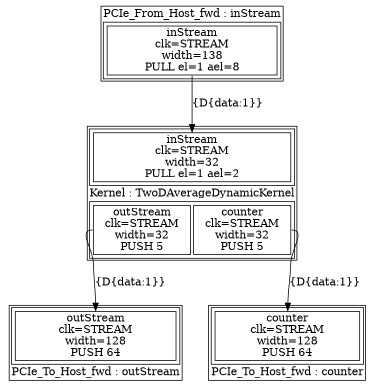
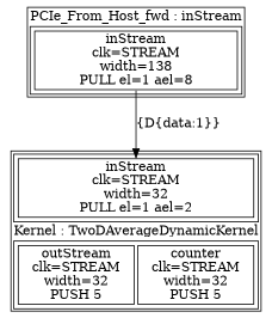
  digraph {
    node [shape=plaintext]
    n1 [label=<<TABLE  BORDER="1" CELLPADDING="1" CELLSPACING="1"><TR><TD BGCOLOR="white" BORDER="0" PORT="inputs" ROWSPAN="1" COLSPAN="1"><TABLE  BORDER="1" CELLPADDING="1" CELLSPACING="4"><TR><TD BGCOLOR="white" BORDER="1" PORT="inStream" ROWSPAN="1" COLSPAN="1">inStream<BR/>clk=STREAM<BR/>width=32<BR/>PULL el=1 ael=2</TD></TR></TABLE></TD></TR><TR><TD BGCOLOR="white" BORDER="0" PORT="node_info" ROWSPAN="1" COLSPAN="1">Kernel : TwoDAverageDynamicKernel</TD></TR><TR><TD BGCOLOR="white" BORDER="0" PORT="outputs" ROWSPAN="1" COLSPAN="1"><TABLE  BORDER="1" CELLPADDING="1" CELLSPACING="4"><TR><TD BGCOLOR="white" BORDER="1" PORT="outStream" ROWSPAN="1" COLSPAN="1">outStream<BR/>clk=STREAM<BR/>width=32<BR/>PUSH 5</TD><TD BGCOLOR="white" BORDER="1" PORT="counter" ROWSPAN="1" COLSPAN="1">counter<BR/>clk=STREAM<BR/>width=32<BR/>PUSH 5</TD></TR></TABLE></TD></TR></TABLE>>]
-   n2 [label=<<TABLE  BORDER="1" CELLPADDING="1" CELLSPACING="1"><TR><TD BGCOLOR="white" BORDER="0" PORT="inputs" ROWSPAN="1" COLSPAN="1"><TABLE  BORDER="1" CELLPADDING="1" CELLSPACING="4"><TR><TD BGCOLOR="white" BORDER="1" PORT="outStream" ROWSPAN="1" COLSPAN="1">outStream<BR/>clk=STREAM<BR/>width=128<BR/>PUSH 64</TD></TR></TABLE></TD></TR><TR><TD BGCOLOR="white" BORDER="0" PORT="node_info" ROWSPAN="1" COLSPAN="1">PCIe_To_Host_fwd : outStream</TD></TR></TABLE>>]
-   n3 [label=<<TABLE  BORDER="1" CELLPADDING="1" CELLSPACING="1"><TR><TD BGCOLOR="white" BORDER="0" PORT="inputs" ROWSPAN="1" COLSPAN="1"><TABLE  BORDER="1" CELLPADDING="1" CELLSPACING="4"><TR><TD BGCOLOR="white" BORDER="1" PORT="counter" ROWSPAN="1" COLSPAN="1">counter<BR/>clk=STREAM<BR/>width=128<BR/>PUSH 64</TD></TR></TABLE></TD></TR><TR><TD BGCOLOR="white" BORDER="0" PORT="node_info" ROWSPAN="1" COLSPAN="1">PCIe_To_Host_fwd : counter</TD></TR></TABLE>>]
    n4 [label=<<TABLE  BORDER="1" CELLPADDING="1" CELLSPACING="1"><TR><TD BGCOLOR="white" BORDER="0" PORT="node_info" ROWSPAN="1" COLSPAN="1">PCIe_From_Host_fwd : inStream</TD></TR><TR><TD BGCOLOR="white" BORDER="0" PORT="outputs" ROWSPAN="1" COLSPAN="1"><TABLE  BORDER="1" CELLPADDING="1" CELLSPACING="4"><TR><TD BGCOLOR="white" BORDER="1" PORT="inStream" ROWSPAN="1" COLSPAN="1">inStream<BR/>clk=STREAM<BR/>width=138<BR/>PULL el=1 ael=8</TD></TR></TABLE></TD></TR></TABLE>>]
-   n1 -> n2 [headport=outStream label="{D{data:1}}" tailport=outStream]
-   n1 -> n3 [headport=counter label="{D{data:1}}" tailport=counter]
    n4 -> n1 [headport=inStream label="{D{data:1}}" tailport=inStream]
  }
